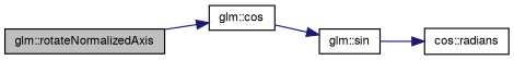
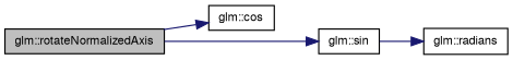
  digraph {
    rankdir=LR
    node [color=black fontname=FreeSans fontsize=10 shape=record]
    edge [color=midnightblue fontname=FreeSans fontsize=10 labelfontname=FreeSans labelfontsize=10 style=solid]
    n1 [fillcolor=grey75 fontcolor=black height=0.2 label="glm::rotateNormalizedAxis" style=filled width=0.4]
    n2 [height=0.2 label="glm::cos" width=0.4]
    n3 [height=0.2 label="glm::sin" width=0.4]
-   n4 [height=0.2 label="cos::radians" width=0.4]
+   n4 [height=0.2 label="glm::radians" width=0.4]
    n1 -> n2
-   n2 -> n3
+   n1 -> n3
    n3 -> n4
  }
